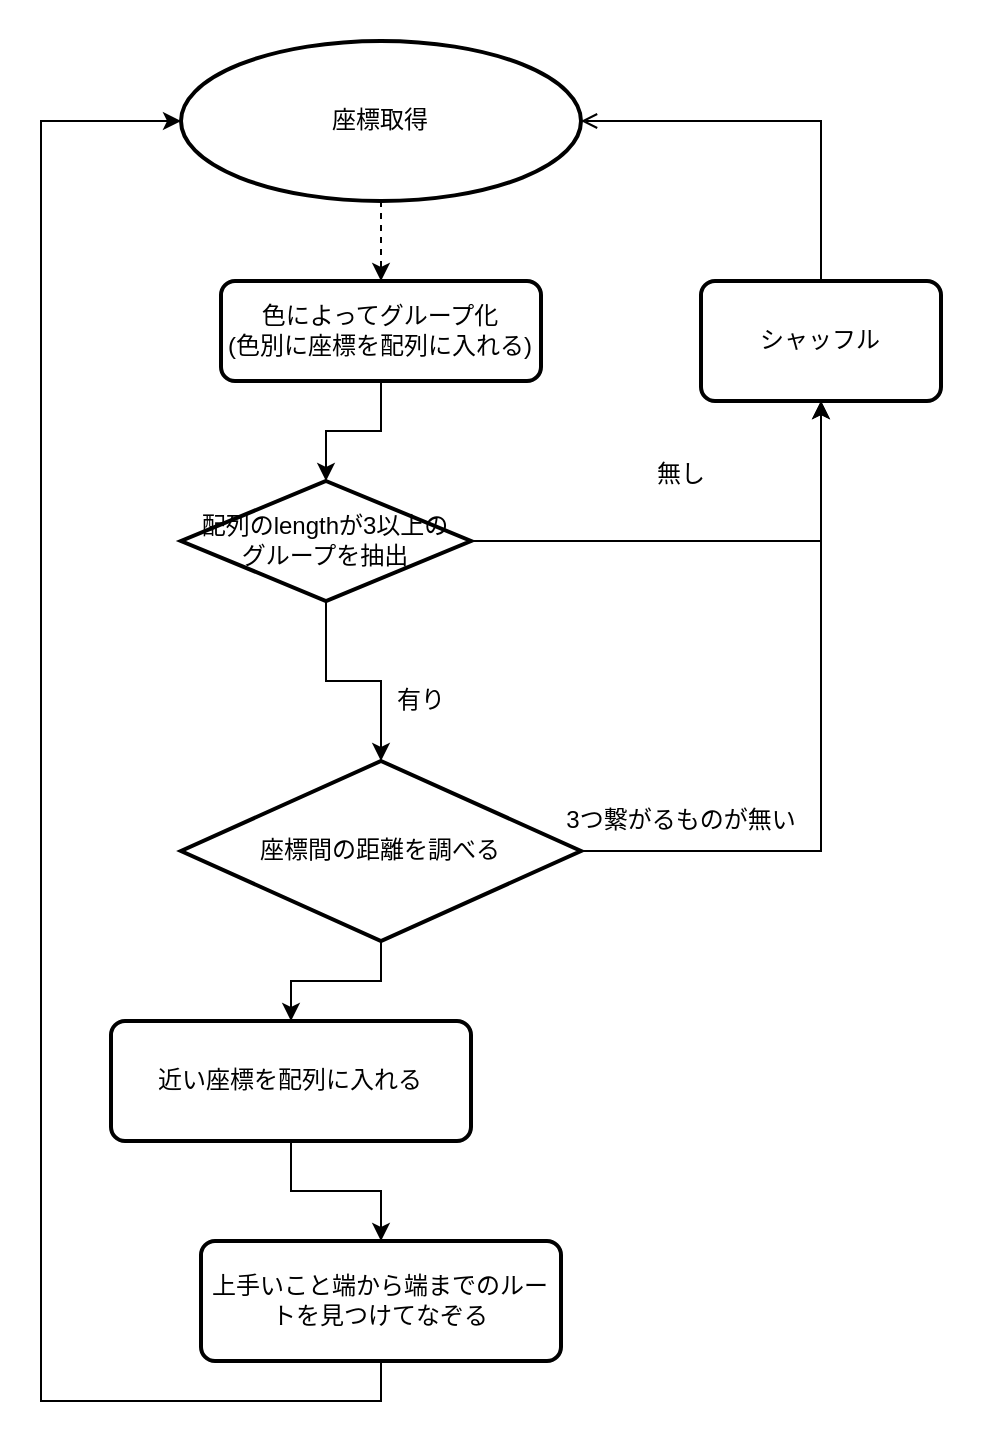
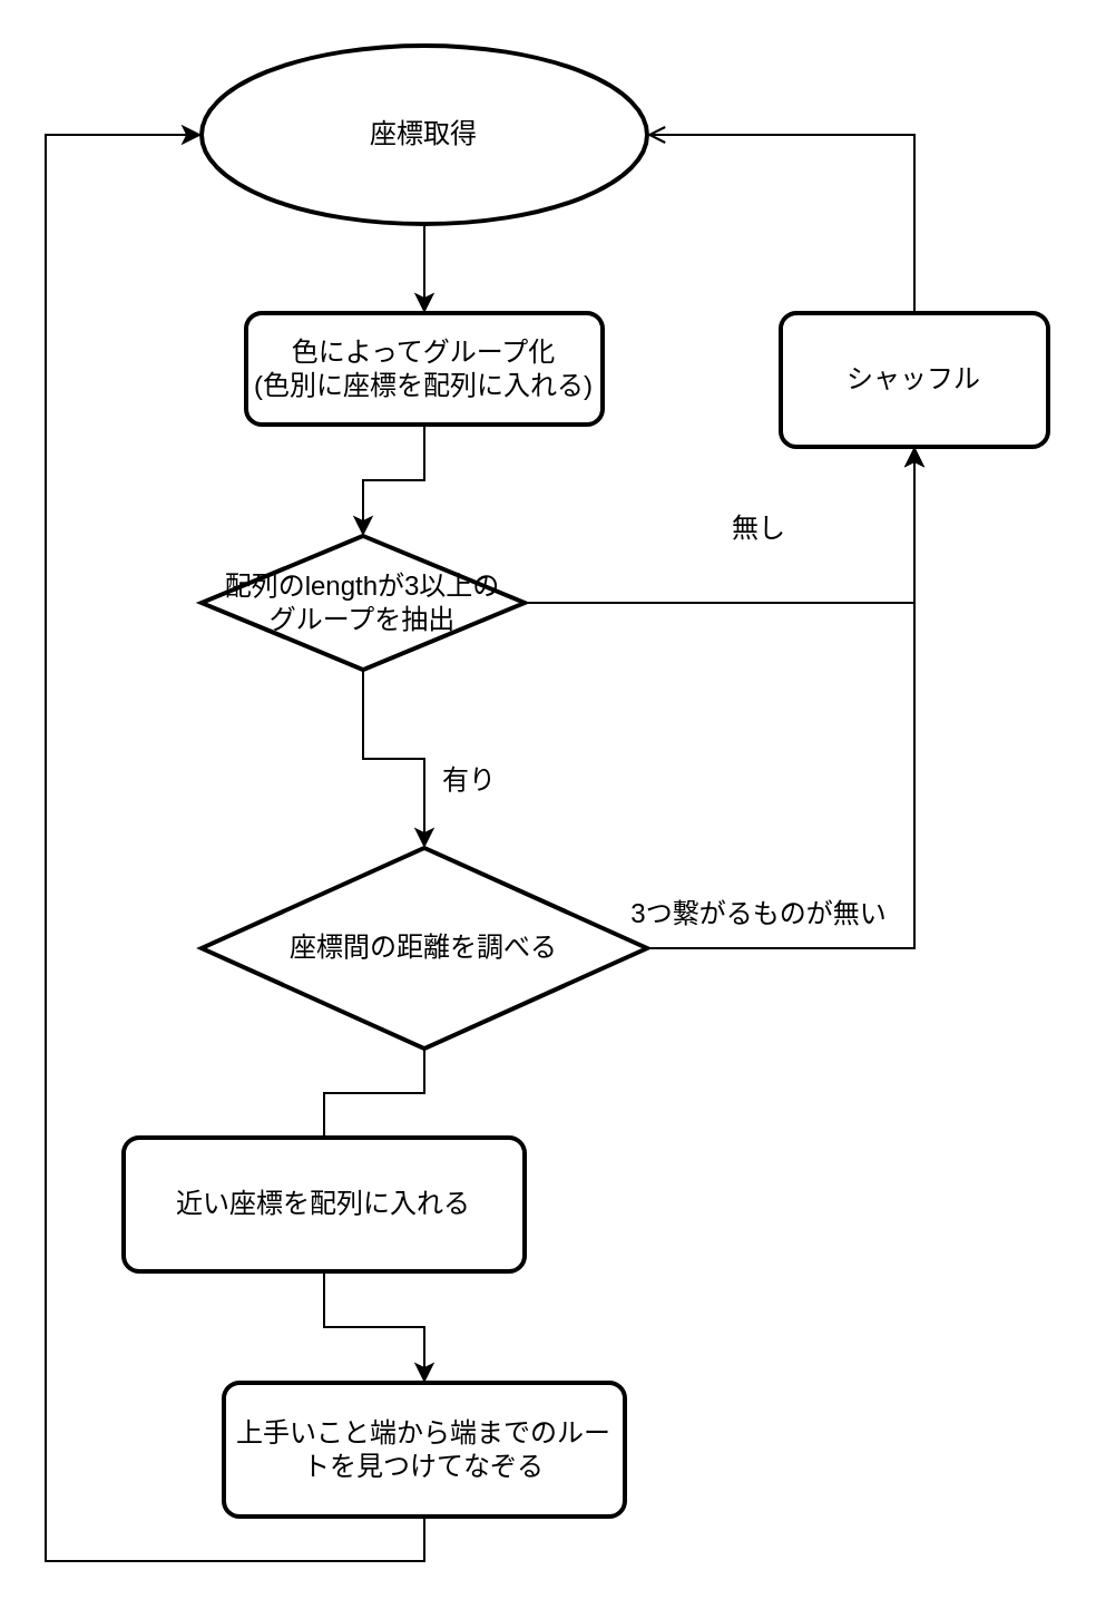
  <mxCell id="0" />
  <mxCell id="1" parent="0" />
- <mxCell id="2" style="edgeStyle=orthogonalEdgeStyle;rounded=0;orthogonalLoop=1;jettySize=auto;html=1;exitX=0.5;exitY=1;exitDx=0;exitDy=0;exitPerimeter=0;entryX=0.5;entryY=0;entryDx=0;entryDy=0;dashed=1;" edge="1" parent="1" source="3" target="5"><mxGeometry relative="1" as="geometry" /></mxCell>
+ <mxCell id="2" style="edgeStyle=orthogonalEdgeStyle;rounded=0;orthogonalLoop=1;jettySize=auto;html=1;exitX=0.5;exitY=1;exitDx=0;exitDy=0;exitPerimeter=0;entryX=0.5;entryY=0;entryDx=0;entryDy=0;" edge="1" parent="1" source="3" target="5"><mxGeometry relative="1" as="geometry" /></mxCell>
  <mxCell id="3" value="座標取得" style="strokeWidth=2;html=1;shape=mxgraph.flowchart.start_1;whiteSpace=wrap;" vertex="1" parent="1"><mxGeometry x="90" y="20" width="200" height="80" as="geometry" /></mxCell>
  <mxCell id="4" style="edgeStyle=orthogonalEdgeStyle;rounded=0;orthogonalLoop=1;jettySize=auto;html=1;exitX=0.5;exitY=1;exitDx=0;exitDy=0;entryX=0.5;entryY=0;entryDx=0;entryDy=0;entryPerimeter=0;" edge="1" parent="1" source="5" target="8"><mxGeometry relative="1" as="geometry" /></mxCell>
  <mxCell id="5" value="色によってグループ化&lt;br&gt;(色別に座標を配列に入れる)" style="rounded=1;whiteSpace=wrap;html=1;absoluteArcSize=1;arcSize=14;strokeWidth=2;" vertex="1" parent="1"><mxGeometry x="110" y="140" width="160" height="50" as="geometry" /></mxCell>
  <mxCell id="6" style="edgeStyle=orthogonalEdgeStyle;rounded=0;orthogonalLoop=1;jettySize=auto;html=1;exitX=1;exitY=0.5;exitDx=0;exitDy=0;exitPerimeter=0;entryX=0.5;entryY=1;entryDx=0;entryDy=0;" edge="1" parent="1" source="8" target="10"><mxGeometry relative="1" as="geometry" /></mxCell>
  <mxCell id="7" style="edgeStyle=orthogonalEdgeStyle;rounded=0;orthogonalLoop=1;jettySize=auto;html=1;exitX=0.5;exitY=1;exitDx=0;exitDy=0;exitPerimeter=0;entryX=0.5;entryY=0;entryDx=0;entryDy=0;entryPerimeter=0;" edge="1" parent="1" source="8" target="13"><mxGeometry relative="1" as="geometry" /></mxCell>
  <mxCell id="8" value="配列のlengthが3以上の&lt;br&gt;グループを抽出" style="strokeWidth=2;html=1;shape=mxgraph.flowchart.decision;whiteSpace=wrap;" vertex="1" parent="1"><mxGeometry x="90" y="240" width="145" height="60" as="geometry" /></mxCell>
  <mxCell id="9" style="edgeStyle=orthogonalEdgeStyle;rounded=0;orthogonalLoop=1;jettySize=auto;html=1;exitX=0.5;exitY=0;exitDx=0;exitDy=0;entryX=1;entryY=0.5;entryDx=0;entryDy=0;entryPerimeter=0;endArrow=open;" edge="1" parent="1" source="10" target="3"><mxGeometry relative="1" as="geometry" /></mxCell>
  <mxCell id="10" value="シャッフル" style="rounded=1;whiteSpace=wrap;html=1;absoluteArcSize=1;arcSize=14;strokeWidth=2;" vertex="1" parent="1"><mxGeometry x="350" y="140" width="120" height="60" as="geometry" /></mxCell>
  <mxCell id="11" style="edgeStyle=orthogonalEdgeStyle;rounded=0;orthogonalLoop=1;jettySize=auto;html=1;exitX=1;exitY=0.5;exitDx=0;exitDy=0;exitPerimeter=0;entryX=0.5;entryY=1;entryDx=0;entryDy=0;" edge="1" parent="1" source="13" target="10"><mxGeometry relative="1" as="geometry" /></mxCell>
- <mxCell id="12" style="edgeStyle=orthogonalEdgeStyle;rounded=0;orthogonalLoop=1;jettySize=auto;html=1;exitX=0.5;exitY=1;exitDx=0;exitDy=0;exitPerimeter=0;entryX=0.5;entryY=0;entryDx=0;entryDy=0;" edge="1" parent="1" source="13" target="18"><mxGeometry relative="1" as="geometry" /></mxCell>
+ <mxCell id="12" style="edgeStyle=orthogonalEdgeStyle;rounded=0;orthogonalLoop=1;jettySize=auto;html=1;exitX=0.5;exitY=1;exitDx=0;exitDy=0;exitPerimeter=0;entryX=0.5;entryY=0;entryDx=0;entryDy=0;endArrow=none;" edge="1" parent="1" source="13" target="18"><mxGeometry relative="1" as="geometry" /></mxCell>
  <mxCell id="13" value="座標間の距離を調べる" style="strokeWidth=2;html=1;shape=mxgraph.flowchart.decision;whiteSpace=wrap;" vertex="1" parent="1"><mxGeometry x="90" y="380" width="200" height="90" as="geometry" /></mxCell>
  <mxCell id="14" value="無し" style="text;html=1;align=center;verticalAlign=middle;resizable=0;points=[];autosize=1;" vertex="1" parent="1"><mxGeometry x="320" y="227" width="40" height="20" as="geometry" /></mxCell>
  <mxCell id="15" value="有り" style="text;html=1;align=center;verticalAlign=middle;resizable=0;points=[];autosize=1;" vertex="1" parent="1"><mxGeometry x="190" y="340" width="40" height="20" as="geometry" /></mxCell>
  <mxCell id="16" value="3つ繋がるものが無い" style="text;html=1;align=center;verticalAlign=middle;resizable=0;points=[];autosize=1;" vertex="1" parent="1"><mxGeometry x="275" y="400" width="130" height="20" as="geometry" /></mxCell>
  <mxCell id="17" style="edgeStyle=orthogonalEdgeStyle;rounded=0;orthogonalLoop=1;jettySize=auto;html=1;exitX=0.5;exitY=1;exitDx=0;exitDy=0;entryX=0.5;entryY=0;entryDx=0;entryDy=0;" edge="1" parent="1" source="18" target="20"><mxGeometry relative="1" as="geometry" /></mxCell>
  <mxCell id="18" value="近い座標を配列に入れる" style="rounded=1;whiteSpace=wrap;html=1;absoluteArcSize=1;arcSize=14;strokeWidth=2;" vertex="1" parent="1"><mxGeometry x="55" y="510" width="180" height="60" as="geometry" /></mxCell>
  <mxCell id="19" style="edgeStyle=orthogonalEdgeStyle;rounded=0;orthogonalLoop=1;jettySize=auto;html=1;exitX=0.5;exitY=1;exitDx=0;exitDy=0;entryX=0;entryY=0.5;entryDx=0;entryDy=0;entryPerimeter=0;" edge="1" parent="1" source="20" target="3"><mxGeometry relative="1" as="geometry"><Array as="points"><mxPoint x="190" y="700" /><mxPoint x="20" y="700" /><mxPoint x="20" y="60" /></Array></mxGeometry></mxCell>
  <mxCell id="20" value="上手いこと端から端までのルートを見つけてなぞる" style="rounded=1;whiteSpace=wrap;html=1;absoluteArcSize=1;arcSize=14;strokeWidth=2;" vertex="1" parent="1"><mxGeometry x="100" y="620" width="180" height="60" as="geometry" /></mxCell>
